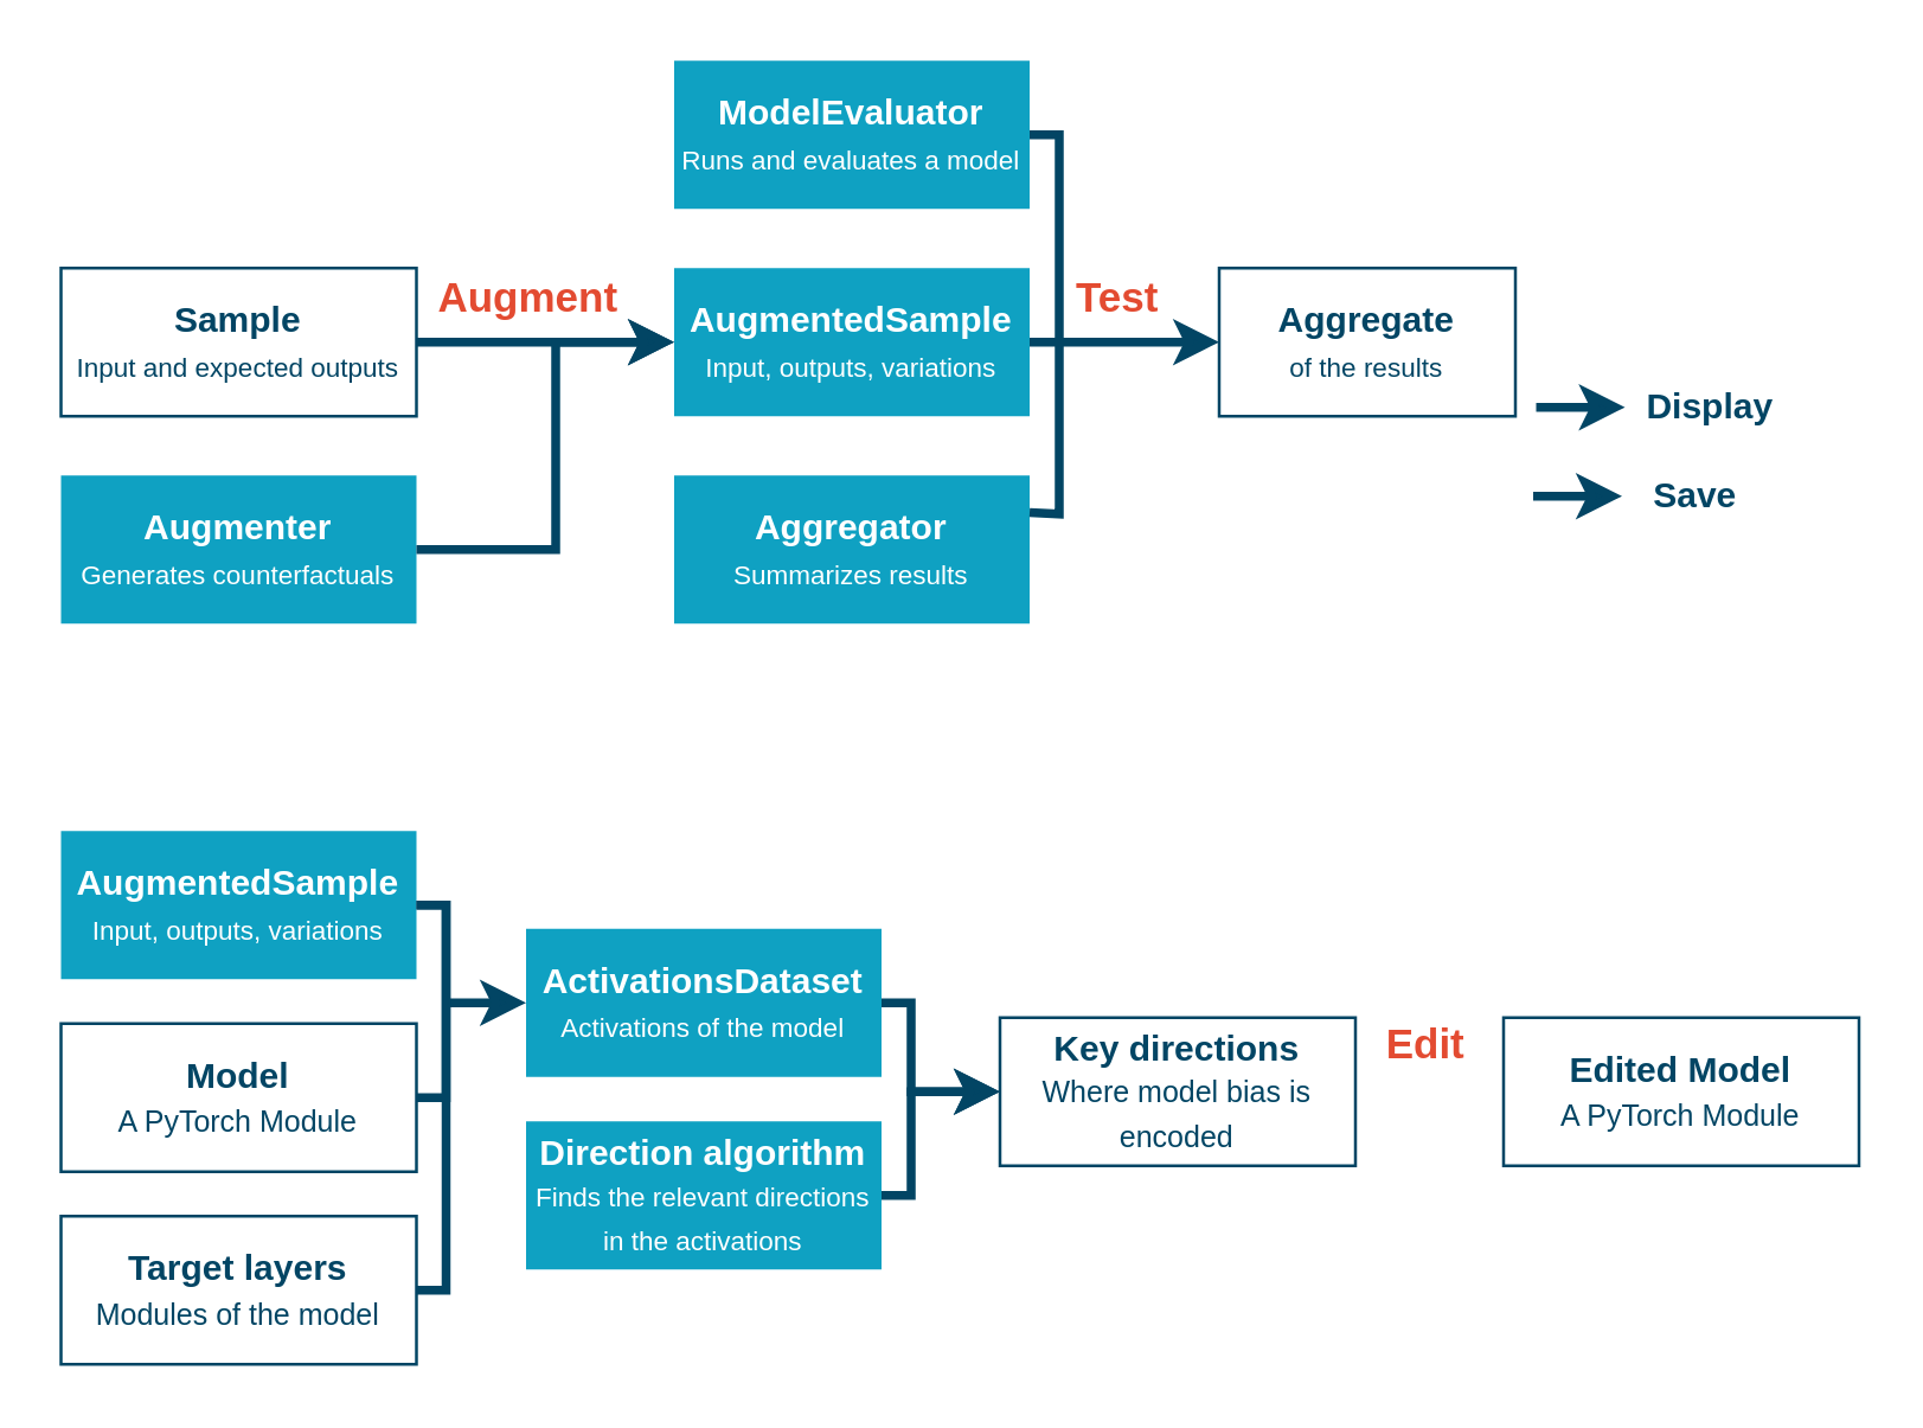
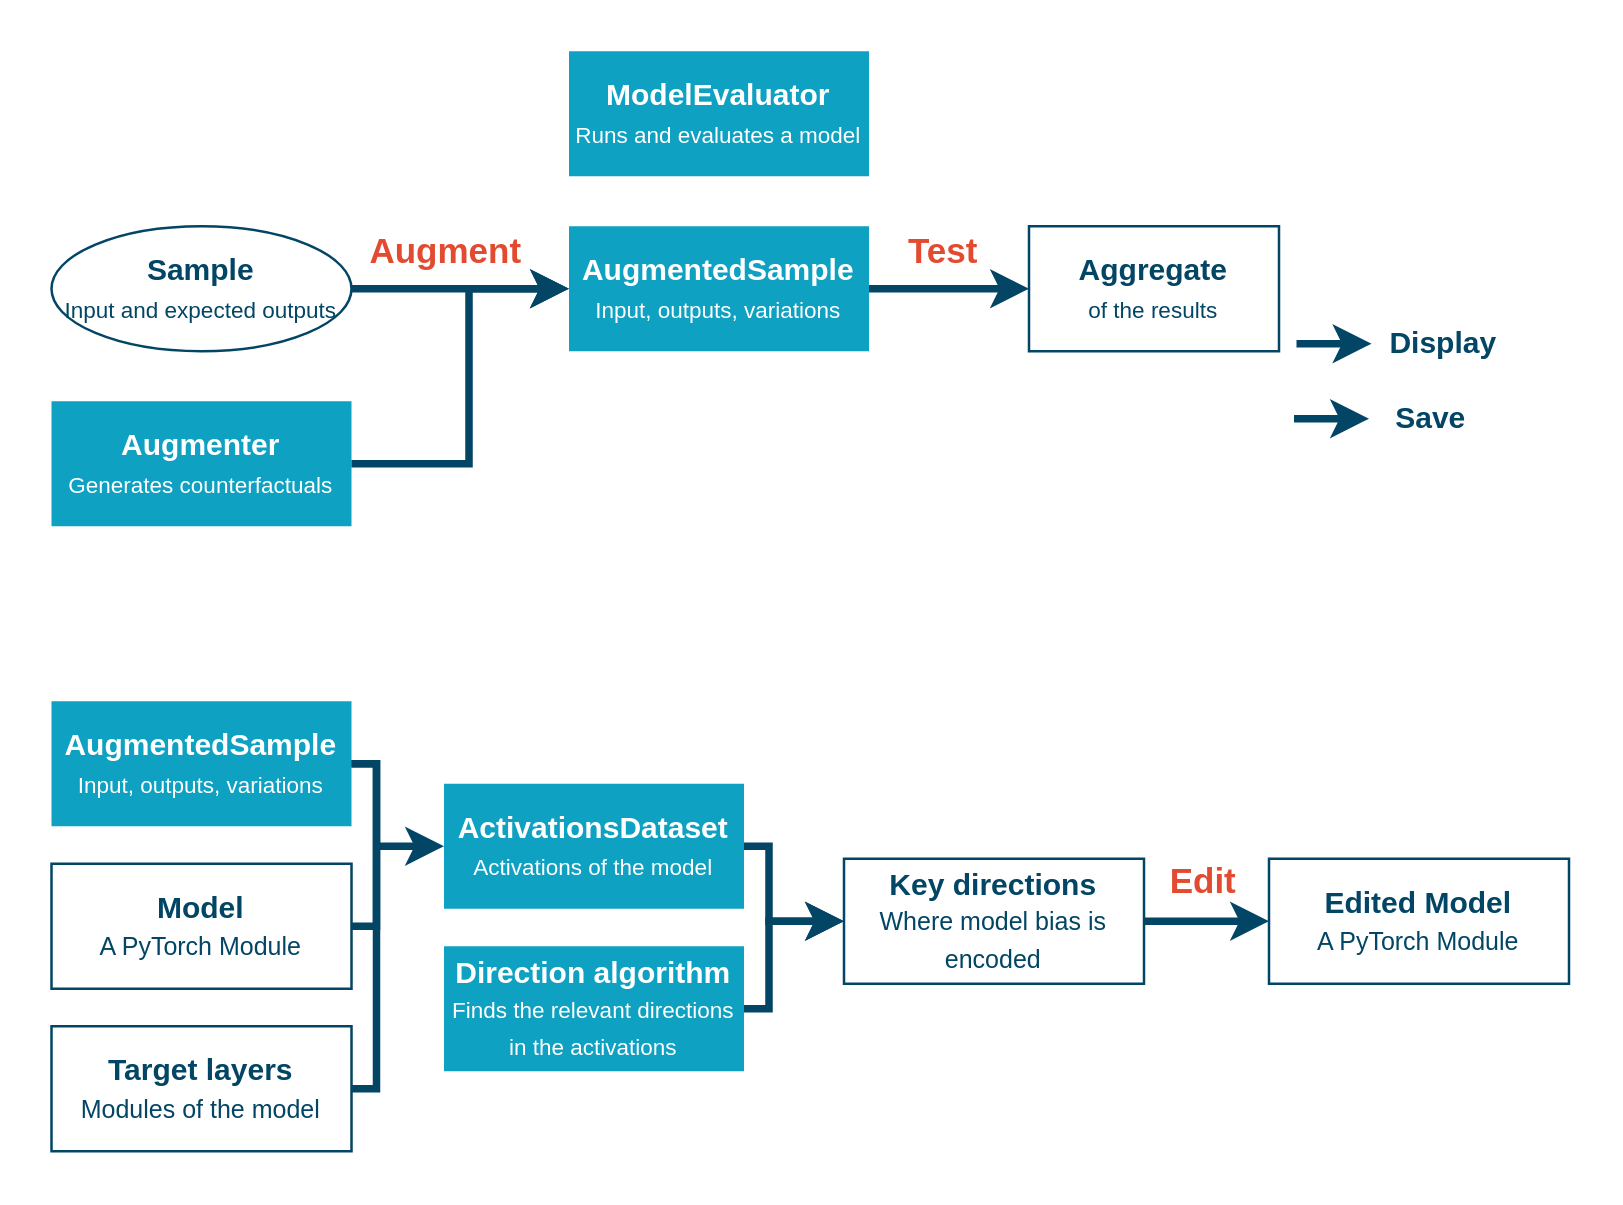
  <mxCell id="0" />
  <mxCell id="1" parent="0" />
- <mxCell id="2" value="&lt;font style=&quot;&quot; color=&quot;#024564&quot;&gt;&lt;b&gt;Sample&lt;/b&gt;&lt;br&gt;&lt;font style=&quot;font-size: 9px;&quot;&gt;Input and expected outputs&lt;/font&gt;&lt;br&gt;&lt;/font&gt;" style="rounded=0;whiteSpace=wrap;html=1;fillColor=none;strokeColor=#024564;" vertex="1" parent="1"><mxGeometry x="20" y="90" width="120" height="50" as="geometry" /></mxCell>
+ <mxCell id="2" value="&lt;font style=&quot;&quot; color=&quot;#024564&quot;&gt;&lt;b&gt;Sample&lt;/b&gt;&lt;br&gt;&lt;font style=&quot;font-size: 9px;&quot;&gt;Input and expected outputs&lt;/font&gt;&lt;br&gt;&lt;/font&gt;" style="ellipse;whiteSpace=wrap;html=1;fillColor=none;strokeColor=#024564;" vertex="1" parent="1"><mxGeometry x="20" y="90" width="120" height="50" as="geometry" /></mxCell>
  <mxCell id="3" value="&lt;font color=&quot;#ffffff&quot;&gt;&lt;b&gt;Augmenter&lt;/b&gt;&lt;br&gt;&lt;font style=&quot;font-size: 9px;&quot;&gt;Generates counterfactuals&lt;/font&gt;&lt;br&gt;&lt;/font&gt;" style="rounded=0;whiteSpace=wrap;html=1;fillColor=#0FA1C2;strokeColor=none;" vertex="1" parent="1"><mxGeometry x="20" y="160" width="120" height="50" as="geometry" /></mxCell>
  <mxCell id="4" value="&lt;font color=&quot;#ffffff&quot;&gt;&lt;b&gt;AugmentedSample&lt;/b&gt;&lt;br&gt;&lt;font style=&quot;font-size: 9px;&quot;&gt;Input, outputs, variations&lt;/font&gt;&lt;br&gt;&lt;/font&gt;" style="rounded=0;whiteSpace=wrap;html=1;fillColor=#0FA1C2;strokeColor=none;" vertex="1" parent="1"><mxGeometry x="227" y="90" width="120" height="50" as="geometry" /></mxCell>
  <mxCell id="5" value="&lt;font color=&quot;#024564&quot;&gt;&lt;b&gt;Aggregate&lt;/b&gt;&lt;br&gt;&lt;font style=&quot;font-size: 9px;&quot;&gt;of the results&lt;/font&gt;&lt;br&gt;&lt;/font&gt;" style="text;html=1;strokeColor=#024564;fillColor=none;align=center;verticalAlign=middle;whiteSpace=wrap;rounded=0;fontColor=#FFFFFF;" vertex="1" parent="1"><mxGeometry x="411" y="90" width="100" height="50" as="geometry" /></mxCell>
- <mxCell id="6" value="&lt;font color=&quot;#ffffff&quot;&gt;&lt;b&gt;Aggregator&lt;/b&gt;&lt;br&gt;&lt;font style=&quot;font-size: 9px;&quot;&gt;Summarizes results&lt;/font&gt;&lt;br&gt;&lt;/font&gt;" style="rounded=0;whiteSpace=wrap;html=1;fillColor=#0FA1C2;strokeColor=none;" vertex="1" parent="1"><mxGeometry x="227" y="160" width="120" height="50" as="geometry" /></mxCell>
  <mxCell id="7" value="&lt;font color=&quot;#ffffff&quot;&gt;&lt;b&gt;ModelEvaluator&lt;/b&gt;&lt;br&gt;&lt;font style=&quot;font-size: 9px;&quot;&gt;Runs and evaluates a model&lt;/font&gt;&lt;br&gt;&lt;/font&gt;" style="rounded=0;whiteSpace=wrap;html=1;fillColor=#0FA1C2;strokeColor=none;" vertex="1" parent="1"><mxGeometry x="227" y="20" width="120" height="50" as="geometry" /></mxCell>
  <mxCell id="8" value="" style="endArrow=classic;html=1;rounded=0;fontColor=#024564;strokeColor=#024564;strokeWidth=3;exitX=1;exitY=0.5;exitDx=0;exitDy=0;entryX=0;entryY=0.5;entryDx=0;entryDy=0;" edge="1" parent="1" source="2" target="4"><mxGeometry width="50" height="50" relative="1" as="geometry"><mxPoint x="297" y="140" as="sourcePoint" /><mxPoint x="347" y="90" as="targetPoint" /></mxGeometry></mxCell>
  <mxCell id="9" value="" style="endArrow=classic;html=1;rounded=0;fontColor=#024564;strokeColor=#024564;strokeWidth=3;exitX=1;exitY=0.5;exitDx=0;exitDy=0;entryX=0;entryY=0.5;entryDx=0;entryDy=0;" edge="1" parent="1" source="3" target="4"><mxGeometry width="50" height="50" relative="1" as="geometry"><mxPoint x="177" y="185" as="sourcePoint" /><mxPoint x="197" y="120" as="targetPoint" /><Array as="points"><mxPoint x="187" y="185" /><mxPoint x="187" y="115" /></Array></mxGeometry></mxCell>
  <mxCell id="10" value="" style="endArrow=classic;html=1;rounded=0;fontColor=#024564;strokeColor=#024564;strokeWidth=3;exitX=1;exitY=0.5;exitDx=0;exitDy=0;entryX=0;entryY=0.5;entryDx=0;entryDy=0;" edge="1" parent="1" source="4" target="5"><mxGeometry width="50" height="50" relative="1" as="geometry"><mxPoint x="177" y="125" as="sourcePoint" /><mxPoint x="237" y="125" as="targetPoint" /></mxGeometry></mxCell>
- <mxCell id="11" value="" style="endArrow=none;html=1;rounded=0;fontColor=#024564;strokeColor=#024564;strokeWidth=3;exitX=1;exitY=0.25;exitDx=0;exitDy=0;entryX=1;entryY=0.5;entryDx=0;entryDy=0;endFill=0;" edge="1" parent="1" source="6" target="7"><mxGeometry width="50" height="50" relative="1" as="geometry"><mxPoint x="347" y="185" as="sourcePoint" /><mxPoint x="367" y="40" as="targetPoint" /><Array as="points"><mxPoint x="357" y="173" /><mxPoint x="357" y="45" /></Array></mxGeometry></mxCell>
  <mxCell id="12" value="" style="endArrow=classic;html=1;rounded=0;fontColor=#024564;strokeColor=#024564;strokeWidth=3;exitX=1;exitY=0.5;exitDx=0;exitDy=0;" edge="1" parent="1"><mxGeometry width="50" height="50" relative="1" as="geometry"><mxPoint x="518" y="137" as="sourcePoint" /><mxPoint x="548" y="137" as="targetPoint" /></mxGeometry></mxCell>
  <mxCell id="13" value="" style="endArrow=classic;html=1;rounded=0;fontColor=#024564;strokeColor=#024564;strokeWidth=3;exitX=1;exitY=0.5;exitDx=0;exitDy=0;" edge="1" parent="1"><mxGeometry width="50" height="50" relative="1" as="geometry"><mxPoint x="517" y="167" as="sourcePoint" /><mxPoint x="547" y="167" as="targetPoint" /></mxGeometry></mxCell>
  <mxCell id="14" value="&lt;font color=&quot;#024564&quot;&gt;&lt;b&gt;Display&lt;/b&gt;&lt;/font&gt;" style="text;html=1;strokeColor=none;fillColor=none;align=center;verticalAlign=middle;whiteSpace=wrap;rounded=0;fontColor=#FFFFFF;" vertex="1" parent="1"><mxGeometry x="547" y="127" width="60" height="20" as="geometry" /></mxCell>
  <mxCell id="15" value="&lt;font color=&quot;#024564&quot;&gt;&lt;b&gt;Save&lt;/b&gt;&lt;/font&gt;" style="text;html=1;strokeColor=none;fillColor=none;align=center;verticalAlign=middle;whiteSpace=wrap;rounded=0;fontColor=#FFFFFF;" vertex="1" parent="1"><mxGeometry x="547" y="157" width="50" height="20" as="geometry" /></mxCell>
  <mxCell id="16" value="&lt;font color=&quot;#e34b31&quot; style=&quot;font-size: 14px;&quot;&gt;&lt;b&gt;Augment&lt;/b&gt;&lt;/font&gt;" style="text;html=1;strokeColor=none;fillColor=none;align=center;verticalAlign=middle;whiteSpace=wrap;rounded=0;fontSize=9;fontColor=#024564;" vertex="1" parent="1"><mxGeometry x="148" y="85" width="60" height="30" as="geometry" /></mxCell>
  <mxCell id="17" value="&lt;font color=&quot;#e34b31&quot; style=&quot;font-size: 14px;&quot;&gt;&lt;b&gt;Test&lt;/b&gt;&lt;/font&gt;" style="text;html=1;strokeColor=none;fillColor=none;align=center;verticalAlign=middle;whiteSpace=wrap;rounded=0;fontSize=9;fontColor=#024564;" vertex="1" parent="1"><mxGeometry x="347" y="85" width="60" height="30" as="geometry" /></mxCell>
  <mxCell id="18" value="&lt;font color=&quot;#ffffff&quot;&gt;&lt;b&gt;AugmentedSample&lt;/b&gt;&lt;br&gt;&lt;font style=&quot;font-size: 9px;&quot;&gt;Input, outputs, variations&lt;/font&gt;&lt;br&gt;&lt;/font&gt;" style="rounded=0;whiteSpace=wrap;html=1;fillColor=#0FA1C2;strokeColor=none;" vertex="1" parent="1"><mxGeometry x="20" y="280" width="120" height="50" as="geometry" /></mxCell>
  <mxCell id="19" value="&lt;font style=&quot;&quot; color=&quot;#024564&quot;&gt;&lt;b&gt;Model&lt;/b&gt;&lt;br&gt;&lt;font size=&quot;1&quot;&gt;A PyTorch Module&lt;/font&gt;&lt;br&gt;&lt;/font&gt;" style="rounded=0;whiteSpace=wrap;html=1;fillColor=none;strokeColor=#024564;" vertex="1" parent="1"><mxGeometry x="20" y="345" width="120" height="50" as="geometry" /></mxCell>
  <mxCell id="20" value="&lt;font style=&quot;&quot; color=&quot;#024564&quot;&gt;&lt;b&gt;Target layers&lt;/b&gt;&lt;br&gt;&lt;font size=&quot;1&quot;&gt;Modules of the model&lt;/font&gt;&lt;br&gt;&lt;/font&gt;" style="rounded=0;whiteSpace=wrap;html=1;fillColor=none;strokeColor=#024564;" vertex="1" parent="1"><mxGeometry x="20" y="410" width="120" height="50" as="geometry" /></mxCell>
  <mxCell id="21" value="&lt;font color=&quot;#ffffff&quot;&gt;&lt;b&gt;ActivationsDataset&lt;/b&gt;&lt;br&gt;&lt;font style=&quot;font-size: 9px;&quot;&gt;Activations of the model&lt;/font&gt;&lt;br&gt;&lt;/font&gt;" style="rounded=0;whiteSpace=wrap;html=1;fillColor=#0FA1C2;strokeColor=none;" vertex="1" parent="1"><mxGeometry x="177" y="313" width="120" height="50" as="geometry" /></mxCell>
  <mxCell id="22" value="" style="endArrow=classic;html=1;rounded=0;fontColor=#024564;strokeColor=#024564;strokeWidth=3;entryX=0;entryY=0.5;entryDx=0;entryDy=0;" edge="1" parent="1" target="21"><mxGeometry width="50" height="50" relative="1" as="geometry"><mxPoint x="149" y="338" as="sourcePoint" /><mxPoint x="179" y="338" as="targetPoint" /></mxGeometry></mxCell>
  <mxCell id="23" value="" style="endArrow=none;html=1;rounded=0;fontColor=#024564;strokeColor=#024564;strokeWidth=3;exitX=1;exitY=0.5;exitDx=0;exitDy=0;entryX=1;entryY=0.5;entryDx=0;entryDy=0;endFill=0;" edge="1" parent="1" source="20" target="18"><mxGeometry width="50" height="50" relative="1" as="geometry"><mxPoint x="140" y="436" as="sourcePoint" /><mxPoint x="142.52" y="303.5" as="targetPoint" /><Array as="points"><mxPoint x="150" y="435" /><mxPoint x="150" y="305" /></Array></mxGeometry></mxCell>
  <mxCell id="24" value="&lt;font style=&quot;&quot; color=&quot;#024564&quot;&gt;&lt;b&gt;Key directions&lt;/b&gt;&lt;br&gt;&lt;font size=&quot;1&quot;&gt;Where model bias is encoded&lt;/font&gt;&lt;br&gt;&lt;/font&gt;" style="rounded=0;whiteSpace=wrap;html=1;fillColor=none;strokeColor=#024564;" vertex="1" parent="1"><mxGeometry x="337" y="343" width="120" height="50" as="geometry" /></mxCell>
  <mxCell id="25" value="&lt;font style=&quot;&quot; color=&quot;#024564&quot;&gt;&lt;b&gt;Edited Model&lt;/b&gt;&lt;br&gt;&lt;font size=&quot;1&quot;&gt;A PyTorch Module&lt;/font&gt;&lt;br&gt;&lt;/font&gt;" style="rounded=0;whiteSpace=wrap;html=1;fillColor=none;strokeColor=#024564;" vertex="1" parent="1"><mxGeometry x="507" y="343" width="120" height="50" as="geometry" /></mxCell>
  <mxCell id="26" value="" style="endArrow=none;html=1;rounded=0;fontColor=#024564;strokeColor=#024564;strokeWidth=3;exitX=1;exitY=0.5;exitDx=0;exitDy=0;entryX=1;entryY=0.5;entryDx=0;entryDy=0;endFill=0;" edge="1" parent="1" source="19"><mxGeometry width="50" height="50" relative="1" as="geometry"><mxPoint x="140" y="435" as="sourcePoint" /><mxPoint x="140" y="305" as="targetPoint" /><Array as="points"><mxPoint x="150" y="370" /><mxPoint x="150" y="305" /></Array></mxGeometry></mxCell>
  <mxCell id="27" value="&lt;font color=&quot;#ffffff&quot;&gt;&lt;b&gt;Direction algorithm&lt;/b&gt;&lt;br&gt;&lt;font style=&quot;font-size: 9px;&quot;&gt;Finds the relevant directions in the activations&lt;/font&gt;&lt;br&gt;&lt;/font&gt;" style="rounded=0;whiteSpace=wrap;html=1;fillColor=#0FA1C2;strokeColor=none;" vertex="1" parent="1"><mxGeometry x="177" y="378" width="120" height="50" as="geometry" /></mxCell>
  <mxCell id="28" value="" style="endArrow=classic;html=1;rounded=0;fontColor=#024564;strokeColor=#024564;strokeWidth=3;exitX=1;exitY=0.5;exitDx=0;exitDy=0;entryX=0;entryY=0.5;entryDx=0;entryDy=0;" edge="1" parent="1" source="21" target="24"><mxGeometry width="50" height="50" relative="1" as="geometry"><mxPoint x="150" y="348" as="sourcePoint" /><mxPoint x="187" y="348" as="targetPoint" /><Array as="points"><mxPoint x="307" y="338" /><mxPoint x="307" y="368" /></Array></mxGeometry></mxCell>
  <mxCell id="29" value="" style="endArrow=classic;html=1;rounded=0;fontColor=#024564;strokeColor=#024564;strokeWidth=3;exitX=1;exitY=0.5;exitDx=0;exitDy=0;entryX=0;entryY=0.5;entryDx=0;entryDy=0;" edge="1" parent="1" source="27" target="24"><mxGeometry width="50" height="50" relative="1" as="geometry"><mxPoint x="307" y="348" as="sourcePoint" /><mxPoint x="347" y="348" as="targetPoint" /><Array as="points"><mxPoint x="307" y="403" /><mxPoint x="307" y="368" /></Array></mxGeometry></mxCell>
+ <mxCell id="30" value="" style="endArrow=classic;html=1;rounded=0;fontColor=#024564;strokeColor=#024564;strokeWidth=3;exitX=1;exitY=0.5;exitDx=0;exitDy=0;entryX=0;entryY=0.5;entryDx=0;entryDy=0;" edge="1" parent="1" source="24" target="25"><mxGeometry width="50" height="50" relative="1" as="geometry"><mxPoint x="150" y="378" as="sourcePoint" /><mxPoint x="187" y="378" as="targetPoint" /></mxGeometry></mxCell>
  <mxCell id="31" value="&lt;font color=&quot;#e34b31&quot; style=&quot;font-size: 14px;&quot;&gt;&lt;b&gt;Edit&lt;/b&gt;&lt;/font&gt;" style="text;html=1;strokeColor=none;fillColor=none;align=center;verticalAlign=middle;whiteSpace=wrap;rounded=0;fontSize=9;fontColor=#024564;" vertex="1" parent="1"><mxGeometry x="451" y="337" width="60" height="30" as="geometry" /></mxCell>
